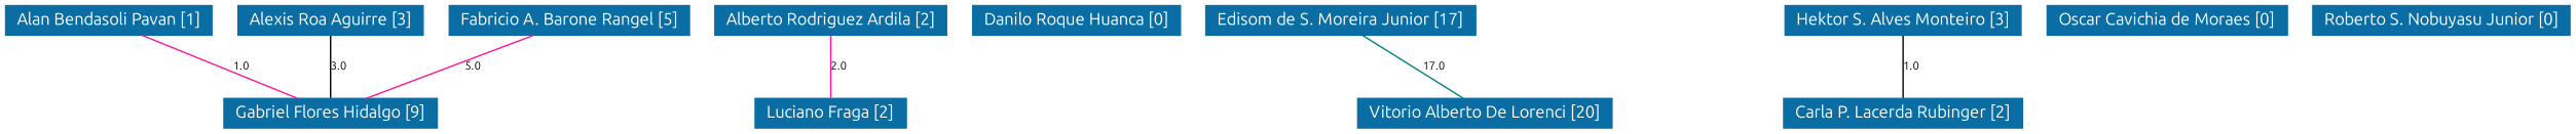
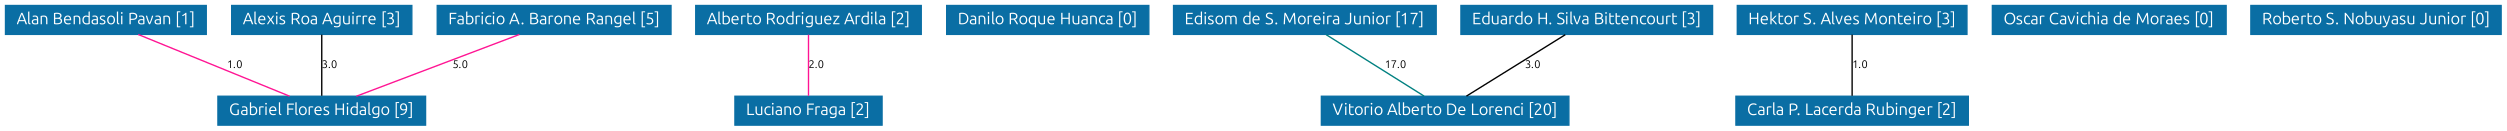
  strict graph {
    fontname=Ubuntu
    node [color="#0A6EA4" fontcolor="#FFFFFF" fontname=Ubuntu fontsize=12 shape=rectangle style=filled]
    edge [color=deeppink fontname=Ubuntu fontsize=8]
    n1 [height=0.29167 label="Alan Bendasoli Pavan [1]" width=1.9306]
    n2 [height=0.29167 label="Gabriel Flores Hidalgo [9]" width=1.9861]
    n3 [height=0.29167 label="Alberto Rodriguez Ardila [2]" width=2.1528]
    n4 [height=0.29167 label="Luciano Fraga [2]" width=1.4167]
    n5 [height=0.29167 label="Alexis Roa Aguirre [3]" width=1.7361]
    n6 [height=0.29167 label="Danilo Roque Huanca [0]" width=1.9306]
    n7 [height=0.29167 label="Edisom de S. Moreira Junior [17]" width=2.4306]
    n8 [height=0.29167 label="Vitorio Alberto De Lorenci [20]" width=2.3611]
+   n9 [height=0.29167 label="Eduardo H. Silva Bittencourt [3]" width=2.3889]
    n10 [height=0.29167 label="Fabricio A. Barone Rangel [5]" width=2.2361]
    n11 [height=0.29167 label="Hektor S. Alves Monteiro [3]" width=2.1528]
    n12 [height=0.29167 label="Carla P. Lacerda Rubinger [2]" width=2.1944]
    n13 [height=0.29167 label="Oscar Cavichia de Moraes [0]" width=2.1944]
    n14 [height=0.29167 label="Roberto S. Nobuyasu Junior [0]" width=2.3194]
    n1 -- n2 [label=1.0]
    n3 -- n4 [label=2.0]
    n5 -- n2 [color=black label=3.0]
    n7 -- n8 [color=teal label=17.0]
+   n9 -- n8 [color=black label=3.0]
    n10 -- n2 [label=5.0]
    n11 -- n12 [color=black label=1.0]
  }
